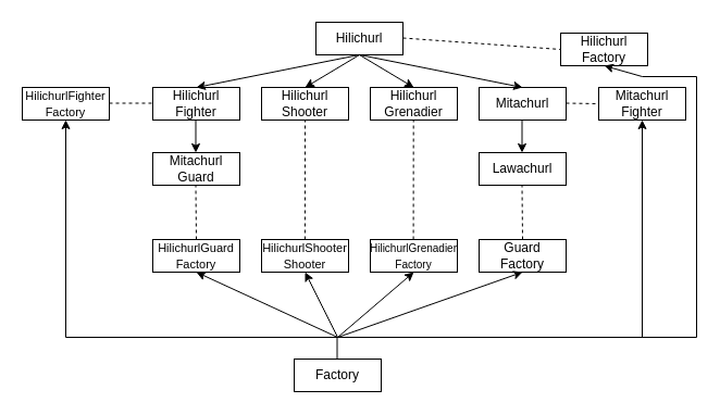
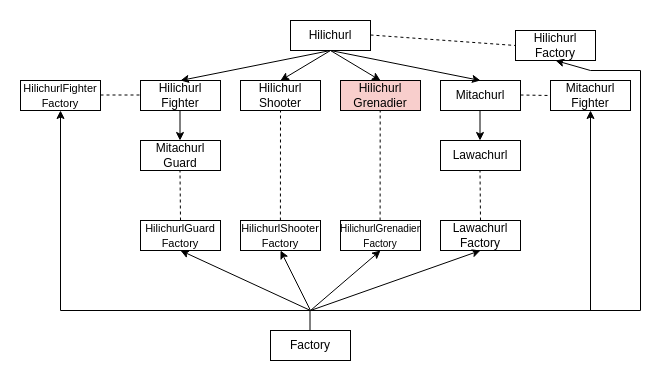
  <mxCell id="0" />
  <mxCell id="1" parent="0" />
  <mxCell id="2" value="Hilichurl" style="rounded=0;whiteSpace=wrap;html=1;" vertex="1" parent="1"><mxGeometry x="290" y="20" width="80" height="30" as="geometry" /></mxCell>
  <mxCell id="3" value="Hilichurl&lt;br&gt;Fighter" style="rounded=0;whiteSpace=wrap;html=1;" vertex="1" parent="1"><mxGeometry x="140" y="80" width="80" height="30" as="geometry" /></mxCell>
  <mxCell id="4" value="Hilichurl&lt;br&gt;Shooter" style="rounded=0;whiteSpace=wrap;html=1;" vertex="1" parent="1"><mxGeometry x="240" y="80" width="80" height="30" as="geometry" /></mxCell>
- <mxCell id="5" value="Hilichurl&lt;br&gt;Grenadier" style="rounded=0;whiteSpace=wrap;html=1;" vertex="1" parent="1"><mxGeometry x="340" y="80" width="80" height="30" as="geometry" /></mxCell>
+ <mxCell id="5" value="Hilichurl&lt;br&gt;Grenadier" style="rounded=0;whiteSpace=wrap;html=1;fillColor=#f8cecc;" vertex="1" parent="1"><mxGeometry x="340" y="80" width="80" height="30" as="geometry" /></mxCell>
  <mxCell id="6" value="Mitachurl" style="rounded=0;whiteSpace=wrap;html=1;" vertex="1" parent="1"><mxGeometry x="440" y="80" width="80" height="30" as="geometry" /></mxCell>
  <mxCell id="7" value="Lawachurl" style="rounded=0;whiteSpace=wrap;html=1;" vertex="1" parent="1"><mxGeometry x="440" y="140" width="80" height="30" as="geometry" /></mxCell>
  <mxCell id="8" value="Mitachurl&lt;br&gt;Guard" style="rounded=0;whiteSpace=wrap;html=1;" vertex="1" parent="1"><mxGeometry x="140" y="140" width="80" height="30" as="geometry" /></mxCell>
  <mxCell id="9" value="" style="endArrow=classic;html=1;rounded=0;entryX=0.5;entryY=0;entryDx=0;entryDy=0;" edge="1" parent="1" target="6"><mxGeometry width="50" height="50" relative="1" as="geometry"><mxPoint x="330" y="50" as="sourcePoint" /><mxPoint x="390" y="80" as="targetPoint" /></mxGeometry></mxCell>
  <mxCell id="10" value="" style="endArrow=classic;html=1;rounded=0;entryX=0.5;entryY=0;entryDx=0;entryDy=0;" edge="1" parent="1" target="5"><mxGeometry width="50" height="50" relative="1" as="geometry"><mxPoint x="330" y="50" as="sourcePoint" /><mxPoint x="410" y="80" as="targetPoint" /></mxGeometry></mxCell>
  <mxCell id="11" value="" style="endArrow=classic;html=1;rounded=0;" edge="1" parent="1"><mxGeometry width="50" height="50" relative="1" as="geometry"><mxPoint x="330" y="50" as="sourcePoint" /><mxPoint x="280" y="80" as="targetPoint" /></mxGeometry></mxCell>
  <mxCell id="12" value="" style="endArrow=classic;html=1;rounded=0;entryX=0.5;entryY=0;entryDx=0;entryDy=0;" edge="1" parent="1"><mxGeometry width="50" height="50" relative="1" as="geometry"><mxPoint x="330" y="50" as="sourcePoint" /><mxPoint x="180" y="80" as="targetPoint" /></mxGeometry></mxCell>
  <mxCell id="13" value="" style="endArrow=classic;html=1;rounded=0;" edge="1" parent="1"><mxGeometry width="50" height="50" relative="1" as="geometry"><mxPoint x="179.5" y="110" as="sourcePoint" /><mxPoint x="179.5" y="140" as="targetPoint" /></mxGeometry></mxCell>
  <mxCell id="14" value="" style="endArrow=classic;html=1;rounded=0;" edge="1" parent="1"><mxGeometry width="50" height="50" relative="1" as="geometry"><mxPoint x="479.5" y="110" as="sourcePoint" /><mxPoint x="479.5" y="140" as="targetPoint" /></mxGeometry></mxCell>
  <mxCell id="15" value="Hilichurl&lt;br&gt;Factory" style="rounded=0;whiteSpace=wrap;html=1;" vertex="1" parent="1"><mxGeometry x="515" y="30" width="80" height="30" as="geometry" /></mxCell>
  <mxCell id="16" value="&lt;font style=&quot;font-size: 11px;&quot;&gt;HilichurlFighter&lt;br&gt;Factory&lt;/font&gt;" style="rounded=0;whiteSpace=wrap;html=1;" vertex="1" parent="1"><mxGeometry x="20" y="80" width="80" height="30" as="geometry" /></mxCell>
- <mxCell id="17" value="&lt;font style=&quot;font-size: 11px;&quot;&gt;HilichurlShooter&lt;br&gt;Shooter&lt;/font&gt;" style="rounded=0;whiteSpace=wrap;html=1;" vertex="1" parent="1"><mxGeometry x="240" y="220" width="80" height="30" as="geometry" /></mxCell>
+ <mxCell id="17" value="&lt;font style=&quot;font-size: 11px;&quot;&gt;HilichurlShooter&lt;br&gt;Factory&lt;/font&gt;" style="rounded=0;whiteSpace=wrap;html=1;" vertex="1" parent="1"><mxGeometry x="240" y="220" width="80" height="30" as="geometry" /></mxCell>
  <mxCell id="18" value="&lt;font style=&quot;font-size: 10px;&quot;&gt;HilichurlGrenadier&lt;br&gt;Factory&lt;/font&gt;" style="rounded=0;whiteSpace=wrap;html=1;" vertex="1" parent="1"><mxGeometry x="340" y="220" width="80" height="30" as="geometry" /></mxCell>
- <mxCell id="19" value="Guard&lt;br style=&quot;border-color: var(--border-color);&quot;&gt;Factory" style="rounded=0;whiteSpace=wrap;html=1;" vertex="1" parent="1"><mxGeometry x="440" y="220" width="80" height="30" as="geometry" /></mxCell>
+ <mxCell id="19" value="Lawachurl&lt;br style=&quot;border-color: var(--border-color);&quot;&gt;Factory" style="rounded=0;whiteSpace=wrap;html=1;" vertex="1" parent="1"><mxGeometry x="440" y="220" width="80" height="30" as="geometry" /></mxCell>
  <mxCell id="20" value="" style="endArrow=classic;html=1;rounded=0;entryX=0.5;entryY=1;entryDx=0;entryDy=0;" edge="1" parent="1" target="19"><mxGeometry width="50" height="50" relative="1" as="geometry"><mxPoint x="310" y="310" as="sourcePoint" /><mxPoint x="370" y="250" as="targetPoint" /></mxGeometry></mxCell>
  <mxCell id="21" value="" style="endArrow=classic;html=1;rounded=0;entryX=0.5;entryY=1;entryDx=0;entryDy=0;" edge="1" parent="1" target="18"><mxGeometry width="50" height="50" relative="1" as="geometry"><mxPoint x="310" y="310" as="sourcePoint" /><mxPoint x="390" y="250" as="targetPoint" /></mxGeometry></mxCell>
  <mxCell id="22" value="" style="endArrow=classic;html=1;rounded=0;entryX=0.5;entryY=1;entryDx=0;entryDy=0;" edge="1" parent="1" target="17"><mxGeometry width="50" height="50" relative="1" as="geometry"><mxPoint x="310" y="310" as="sourcePoint" /><mxPoint x="260" y="250" as="targetPoint" /></mxGeometry></mxCell>
  <mxCell id="23" value="" style="endArrow=classic;html=1;rounded=0;entryX=0.5;entryY=1;entryDx=0;entryDy=0;" edge="1" parent="1" target="24"><mxGeometry width="50" height="50" relative="1" as="geometry"><mxPoint x="310" y="310" as="sourcePoint" /><mxPoint x="160" y="250" as="targetPoint" /></mxGeometry></mxCell>
  <mxCell id="24" value="&lt;font style=&quot;font-size: 11px;&quot;&gt;HilichurlGuard&lt;br&gt;Factory&lt;/font&gt;" style="rounded=0;whiteSpace=wrap;html=1;" vertex="1" parent="1"><mxGeometry x="140" y="220" width="80" height="30" as="geometry" /></mxCell>
  <mxCell id="25" value="Mitachurl&lt;br&gt;Fighter" style="rounded=0;whiteSpace=wrap;html=1;" vertex="1" parent="1"><mxGeometry x="550" y="80" width="80" height="30" as="geometry" /></mxCell>
  <mxCell id="26" value="Factory" style="rounded=0;whiteSpace=wrap;html=1;" vertex="1" parent="1"><mxGeometry x="270" y="330" width="80" height="30" as="geometry" /></mxCell>
  <mxCell id="27" value="" style="endArrow=classic;html=1;rounded=0;entryX=0.5;entryY=1;entryDx=0;entryDy=0;" edge="1" parent="1" target="16"><mxGeometry width="50" height="50" relative="1" as="geometry"><mxPoint x="310" y="310" as="sourcePoint" /><mxPoint x="110" y="320" as="targetPoint" /><Array as="points"><mxPoint x="60" y="310" /></Array></mxGeometry></mxCell>
  <mxCell id="28" value="" style="endArrow=classic;html=1;rounded=0;entryX=0.5;entryY=1;entryDx=0;entryDy=0;" edge="1" parent="1" target="25"><mxGeometry width="50" height="50" relative="1" as="geometry"><mxPoint x="310" y="310" as="sourcePoint" /><mxPoint x="460" y="250" as="targetPoint" /><Array as="points"><mxPoint x="590" y="310" /></Array></mxGeometry></mxCell>
  <mxCell id="29" value="" style="endArrow=classic;html=1;rounded=0;entryX=0.5;entryY=1;entryDx=0;entryDy=0;" edge="1" parent="1" target="15"><mxGeometry width="50" height="50" relative="1" as="geometry"><mxPoint x="310" y="310" as="sourcePoint" /><mxPoint x="560" y="250" as="targetPoint" /><Array as="points"><mxPoint x="640" y="310" /><mxPoint x="640" y="70" /><mxPoint x="590" y="70" /></Array></mxGeometry></mxCell>
  <mxCell id="30" value="" style="endArrow=none;html=1;rounded=0;fontSize=10;" edge="1" parent="1"><mxGeometry width="50" height="50" relative="1" as="geometry"><mxPoint x="309.5" y="330" as="sourcePoint" /><mxPoint x="309.5" y="310" as="targetPoint" /></mxGeometry></mxCell>
  <mxCell id="31" value="" style="endArrow=none;dashed=1;html=1;rounded=0;fontSize=10;" edge="1" parent="1"><mxGeometry width="50" height="50" relative="1" as="geometry"><mxPoint x="100" y="94.5" as="sourcePoint" /><mxPoint x="140" y="94.5" as="targetPoint" /></mxGeometry></mxCell>
  <mxCell id="32" value="" style="endArrow=none;dashed=1;html=1;rounded=0;fontSize=10;entryX=0;entryY=0.5;entryDx=0;entryDy=0;" edge="1" parent="1" target="15"><mxGeometry width="50" height="50" relative="1" as="geometry"><mxPoint x="370" y="34.5" as="sourcePoint" /><mxPoint x="410" y="34.5" as="targetPoint" /></mxGeometry></mxCell>
  <mxCell id="33" value="" style="endArrow=none;dashed=1;html=1;rounded=0;fontSize=10;" edge="1" parent="1"><mxGeometry width="50" height="50" relative="1" as="geometry"><mxPoint x="520" y="94.5" as="sourcePoint" /><mxPoint x="550" y="95" as="targetPoint" /></mxGeometry></mxCell>
  <mxCell id="34" value="" style="endArrow=none;dashed=1;html=1;rounded=0;fontSize=10;entryX=0;entryY=0.5;entryDx=0;entryDy=0;" edge="1" parent="1"><mxGeometry width="50" height="50" relative="1" as="geometry"><mxPoint x="480" y="220" as="sourcePoint" /><mxPoint x="479.5" y="170" as="targetPoint" /></mxGeometry></mxCell>
  <mxCell id="35" value="" style="endArrow=none;dashed=1;html=1;rounded=0;fontSize=10;entryX=0;entryY=0.5;entryDx=0;entryDy=0;" edge="1" parent="1"><mxGeometry width="50" height="50" relative="1" as="geometry"><mxPoint x="180" y="220" as="sourcePoint" /><mxPoint x="179.5" y="170" as="targetPoint" /></mxGeometry></mxCell>
  <mxCell id="36" value="" style="endArrow=none;dashed=1;html=1;rounded=0;fontSize=10;entryX=0.5;entryY=1;entryDx=0;entryDy=0;" edge="1" parent="1" target="4"><mxGeometry width="50" height="50" relative="1" as="geometry"><mxPoint x="279.91" y="220" as="sourcePoint" /><mxPoint x="279.41" y="170" as="targetPoint" /></mxGeometry></mxCell>
  <mxCell id="37" value="" style="endArrow=none;dashed=1;html=1;rounded=0;fontSize=10;entryX=0.5;entryY=1;entryDx=0;entryDy=0;" edge="1" parent="1"><mxGeometry width="50" height="50" relative="1" as="geometry"><mxPoint x="379.6" y="220" as="sourcePoint" /><mxPoint x="379.69" y="110" as="targetPoint" /></mxGeometry></mxCell>
